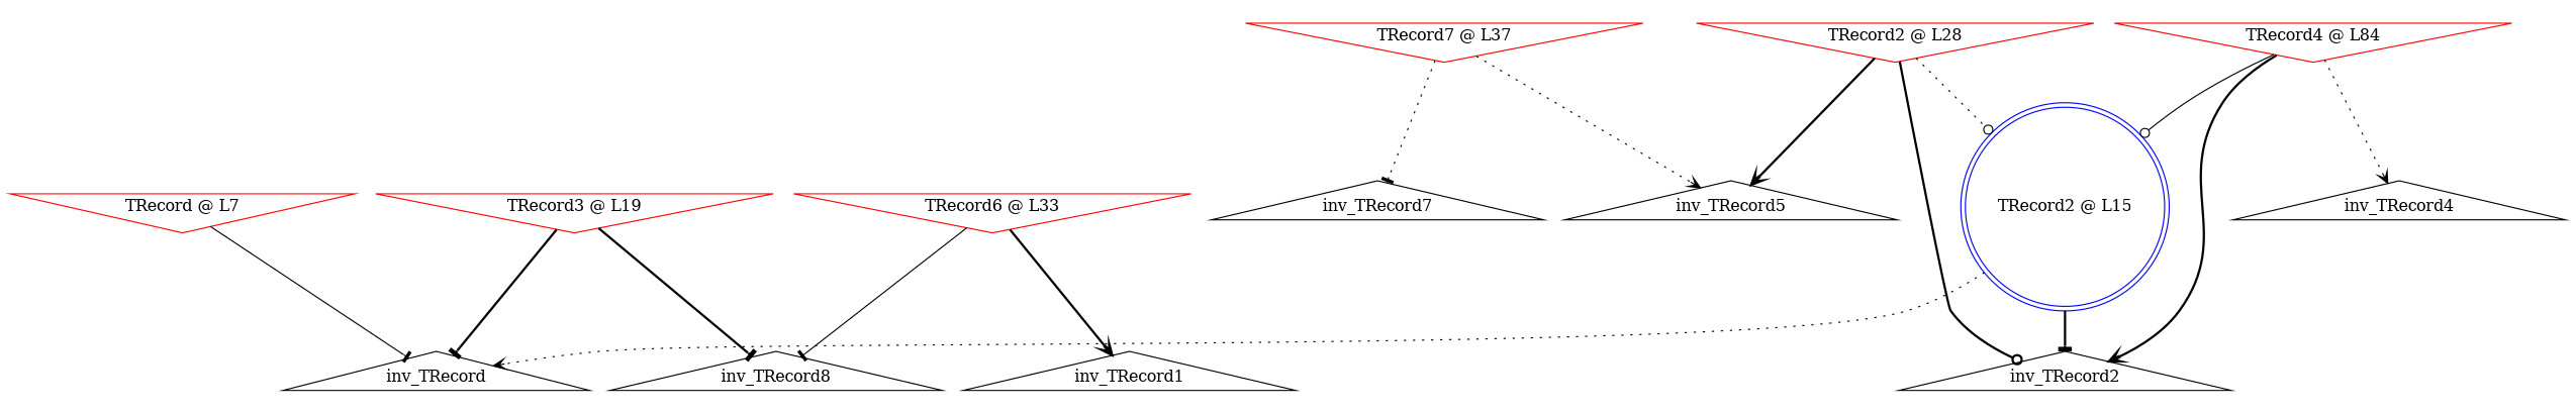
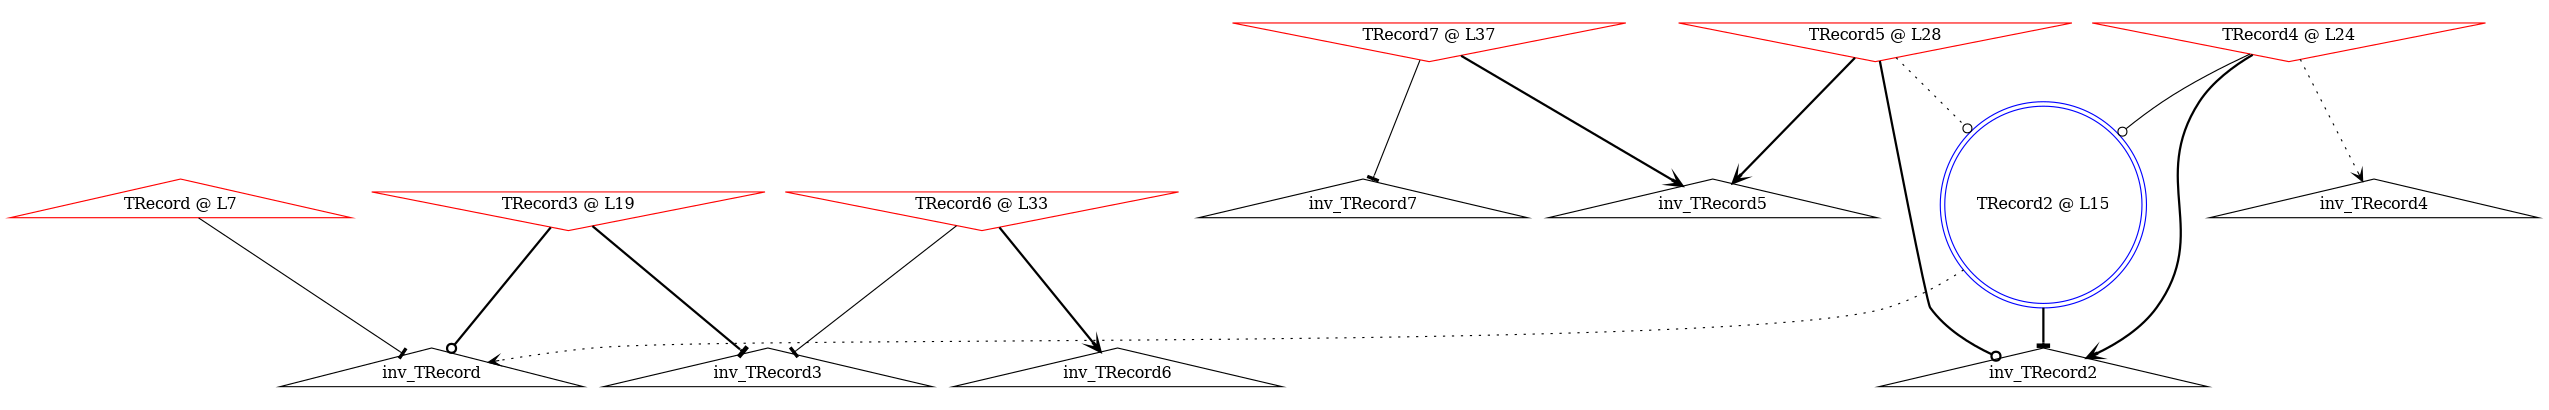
  digraph {
    node [shape=triangle]
    edge [arrowhead=vee style=bold]
    n1 [color=red label="TRecord7 @ L37" shape=invtriangle]
    inv_TRecord5
    inv_TRecord7
-   n4 [color=red label="TRecord @ L7" shape=invtriangle]
+   n4 [color=red label="TRecord @ L7"]
    inv_TRecord
-   n6 [color=red label="TRecord2 @ L28" shape=invtriangle]
+   n6 [color=red label="TRecord5 @ L28" shape=invtriangle]
    n7 [color=blue label="TRecord2 @ L15" shape=doublecircle]
    inv_TRecord2
    n9 [color=red label="TRecord6 @ L33" shape=invtriangle]
-   inv_TRecord3 [label=inv_TRecord8]
-   inv_TRecord6 [label=inv_TRecord1]
+   inv_TRecord3
+   inv_TRecord6
    n12 [color=red label="TRecord3 @ L19" shape=invtriangle]
-   n13 [color=red label="TRecord4 @ L84" shape=invtriangle]
+   n13 [color=red label="TRecord4 @ L24" shape=invtriangle]
    inv_TRecord4
-   n1 -> inv_TRecord5 [style=dotted]
-   n1 -> inv_TRecord7 [arrowhead=tee style=dotted]
+   n1 -> inv_TRecord5
+   n1 -> inv_TRecord7 [arrowhead=tee style=solid]
    n4 -> inv_TRecord [arrowhead=tee style=solid]
    n6 -> inv_TRecord5
    n6 -> n7 [arrowhead=odot style=dotted]
    n6 -> inv_TRecord2 [arrowhead=odot]
    n7 -> inv_TRecord [style=dotted]
    n7 -> inv_TRecord2 [arrowhead=tee]
    n9 -> inv_TRecord3 [arrowhead=tee style=solid]
    n9 -> inv_TRecord6
-   n12 -> inv_TRecord [arrowhead=tee]
+   n12 -> inv_TRecord [arrowhead=odot]
    n12 -> inv_TRecord3 [arrowhead=tee]
    n13 -> n7 [arrowhead=odot style=solid]
    n13 -> inv_TRecord2
    n13 -> inv_TRecord4 [style=dotted]
  }
